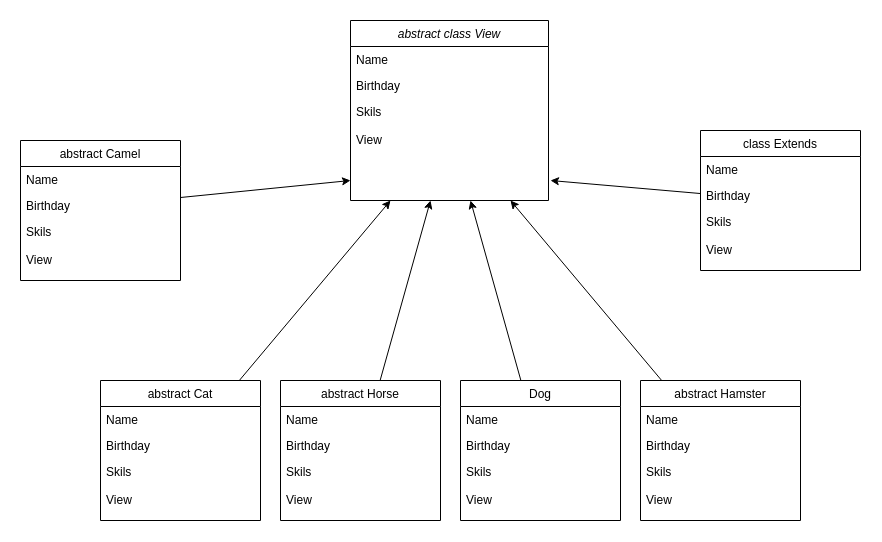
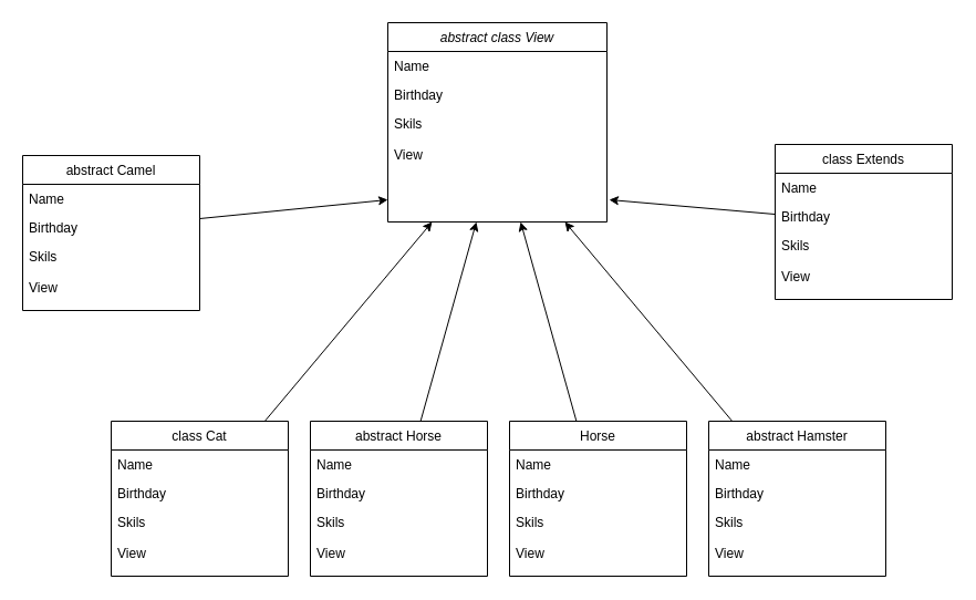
  <mxCell id="0" />
  <mxCell id="1" parent="0" />
  <mxCell id="2" value="abstract class View" style="swimlane;fontStyle=2;align=center;verticalAlign=top;childLayout=stackLayout;horizontal=1;startSize=26;horizontalStack=0;resizeParent=1;resizeLast=0;collapsible=1;marginBottom=0;rounded=0;shadow=0;strokeWidth=1;" parent="1" vertex="1"><mxGeometry x="350" y="20" width="198" height="180" as="geometry"><mxRectangle x="230" y="140" width="160" height="26" as="alternateBounds" /></mxGeometry></mxCell>
  <mxCell id="3" value="Name" style="text;align=left;verticalAlign=top;spacingLeft=4;spacingRight=4;overflow=hidden;rotatable=0;points=[[0,0.5],[1,0.5]];portConstraint=eastwest;" parent="2" vertex="1"><mxGeometry y="26" width="198" height="26" as="geometry" /></mxCell>
  <mxCell id="4" value="Birthday" style="text;align=left;verticalAlign=top;spacingLeft=4;spacingRight=4;overflow=hidden;rotatable=0;points=[[0,0.5],[1,0.5]];portConstraint=eastwest;rounded=0;shadow=0;html=0;" parent="2" vertex="1"><mxGeometry y="52" width="198" height="26" as="geometry" /></mxCell>
  <mxCell id="5" value="Skils&#10;&#10;View" style="text;align=left;verticalAlign=top;spacingLeft=4;spacingRight=4;overflow=hidden;rotatable=0;points=[[0,0.5],[1,0.5]];portConstraint=eastwest;rounded=0;shadow=0;html=0;" parent="2" vertex="1"><mxGeometry y="78" width="198" height="62" as="geometry" /></mxCell>
  <mxCell id="6" value="abstract Camel" style="swimlane;fontStyle=0;align=center;verticalAlign=top;childLayout=stackLayout;horizontal=1;startSize=26;horizontalStack=0;resizeParent=1;resizeLast=0;collapsible=1;marginBottom=0;rounded=0;shadow=0;strokeWidth=1;" parent="1" vertex="1"><mxGeometry x="20" y="140" width="160" height="140" as="geometry"><mxRectangle x="130" y="380" width="160" height="26" as="alternateBounds" /></mxGeometry></mxCell>
  <mxCell id="7" value="Name" style="text;align=left;verticalAlign=top;spacingLeft=4;spacingRight=4;overflow=hidden;rotatable=0;points=[[0,0.5],[1,0.5]];portConstraint=eastwest;" parent="6" vertex="1"><mxGeometry y="26" width="160" height="26" as="geometry" /></mxCell>
  <mxCell id="8" style="edgeStyle=none;rounded=0;orthogonalLoop=1;jettySize=auto;html=1;" edge="1" parent="6" source="9"><mxGeometry relative="1" as="geometry"><mxPoint x="330" y="40" as="targetPoint" /></mxGeometry></mxCell>
  <mxCell id="9" value="Birthday" style="text;align=left;verticalAlign=top;spacingLeft=4;spacingRight=4;overflow=hidden;rotatable=0;points=[[0,0.5],[1,0.5]];portConstraint=eastwest;rounded=0;shadow=0;html=0;" parent="6" vertex="1"><mxGeometry y="52" width="160" height="26" as="geometry" /></mxCell>
  <mxCell id="10" value="Skils&#10;&#10;View" style="text;align=left;verticalAlign=top;spacingLeft=4;spacingRight=4;overflow=hidden;rotatable=0;points=[[0,0.5],[1,0.5]];portConstraint=eastwest;fontStyle=0" parent="6" vertex="1"><mxGeometry y="78" width="160" height="54" as="geometry" /></mxCell>
  <mxCell id="11" style="edgeStyle=none;rounded=0;orthogonalLoop=1;jettySize=auto;html=1;" edge="1" parent="1" source="12"><mxGeometry relative="1" as="geometry"><mxPoint x="390" y="200" as="targetPoint" /></mxGeometry></mxCell>
- <mxCell id="12" value="abstract Cat" style="swimlane;fontStyle=0;align=center;verticalAlign=top;childLayout=stackLayout;horizontal=1;startSize=26;horizontalStack=0;resizeParent=1;resizeLast=0;collapsible=1;marginBottom=0;rounded=0;shadow=0;strokeWidth=1;" vertex="1" parent="1"><mxGeometry x="100" y="380" width="160" height="140" as="geometry"><mxRectangle x="130" y="380" width="160" height="26" as="alternateBounds" /></mxGeometry></mxCell>
+ <mxCell id="12" value="class Cat" style="swimlane;fontStyle=0;align=center;verticalAlign=top;childLayout=stackLayout;horizontal=1;startSize=26;horizontalStack=0;resizeParent=1;resizeLast=0;collapsible=1;marginBottom=0;rounded=0;shadow=0;strokeWidth=1;" vertex="1" parent="1"><mxGeometry x="100" y="380" width="160" height="140" as="geometry"><mxRectangle x="130" y="380" width="160" height="26" as="alternateBounds" /></mxGeometry></mxCell>
  <mxCell id="13" value="Name" style="text;align=left;verticalAlign=top;spacingLeft=4;spacingRight=4;overflow=hidden;rotatable=0;points=[[0,0.5],[1,0.5]];portConstraint=eastwest;" vertex="1" parent="12"><mxGeometry y="26" width="160" height="26" as="geometry" /></mxCell>
  <mxCell id="14" value="Birthday" style="text;align=left;verticalAlign=top;spacingLeft=4;spacingRight=4;overflow=hidden;rotatable=0;points=[[0,0.5],[1,0.5]];portConstraint=eastwest;rounded=0;shadow=0;html=0;" vertex="1" parent="12"><mxGeometry y="52" width="160" height="26" as="geometry" /></mxCell>
  <mxCell id="15" value="Skils&#10;&#10;View" style="text;align=left;verticalAlign=top;spacingLeft=4;spacingRight=4;overflow=hidden;rotatable=0;points=[[0,0.5],[1,0.5]];portConstraint=eastwest;fontStyle=0" vertex="1" parent="12"><mxGeometry y="78" width="160" height="54" as="geometry" /></mxCell>
  <mxCell id="16" style="edgeStyle=none;rounded=0;orthogonalLoop=1;jettySize=auto;html=1;" edge="1" parent="1" source="17"><mxGeometry relative="1" as="geometry"><mxPoint x="430" y="200" as="targetPoint" /></mxGeometry></mxCell>
  <mxCell id="17" value="abstract Horse" style="swimlane;fontStyle=0;align=center;verticalAlign=top;childLayout=stackLayout;horizontal=1;startSize=26;horizontalStack=0;resizeParent=1;resizeLast=0;collapsible=1;marginBottom=0;rounded=0;shadow=0;strokeWidth=1;" vertex="1" parent="1"><mxGeometry x="280" y="380" width="160" height="140" as="geometry"><mxRectangle x="130" y="380" width="160" height="26" as="alternateBounds" /></mxGeometry></mxCell>
  <mxCell id="18" value="Name" style="text;align=left;verticalAlign=top;spacingLeft=4;spacingRight=4;overflow=hidden;rotatable=0;points=[[0,0.5],[1,0.5]];portConstraint=eastwest;" vertex="1" parent="17"><mxGeometry y="26" width="160" height="26" as="geometry" /></mxCell>
  <mxCell id="19" value="Birthday" style="text;align=left;verticalAlign=top;spacingLeft=4;spacingRight=4;overflow=hidden;rotatable=0;points=[[0,0.5],[1,0.5]];portConstraint=eastwest;rounded=0;shadow=0;html=0;" vertex="1" parent="17"><mxGeometry y="52" width="160" height="26" as="geometry" /></mxCell>
  <mxCell id="20" value="Skils&#10;&#10;View" style="text;align=left;verticalAlign=top;spacingLeft=4;spacingRight=4;overflow=hidden;rotatable=0;points=[[0,0.5],[1,0.5]];portConstraint=eastwest;fontStyle=0" vertex="1" parent="17"><mxGeometry y="78" width="160" height="54" as="geometry" /></mxCell>
  <mxCell id="21" style="edgeStyle=none;rounded=0;orthogonalLoop=1;jettySize=auto;html=1;" edge="1" parent="1" source="22"><mxGeometry relative="1" as="geometry"><mxPoint x="470" y="200" as="targetPoint" /></mxGeometry></mxCell>
- <mxCell id="22" value="Dog" style="swimlane;fontStyle=0;align=center;verticalAlign=top;childLayout=stackLayout;horizontal=1;startSize=26;horizontalStack=0;resizeParent=1;resizeLast=0;collapsible=1;marginBottom=0;rounded=0;shadow=0;strokeWidth=1;" vertex="1" parent="1"><mxGeometry x="460" y="380" width="160" height="140" as="geometry"><mxRectangle x="130" y="380" width="160" height="26" as="alternateBounds" /></mxGeometry></mxCell>
+ <mxCell id="22" value="Horse" style="swimlane;fontStyle=0;align=center;verticalAlign=top;childLayout=stackLayout;horizontal=1;startSize=26;horizontalStack=0;resizeParent=1;resizeLast=0;collapsible=1;marginBottom=0;rounded=0;shadow=0;strokeWidth=1;" vertex="1" parent="1"><mxGeometry x="460" y="380" width="160" height="140" as="geometry"><mxRectangle x="130" y="380" width="160" height="26" as="alternateBounds" /></mxGeometry></mxCell>
  <mxCell id="23" value="Name" style="text;align=left;verticalAlign=top;spacingLeft=4;spacingRight=4;overflow=hidden;rotatable=0;points=[[0,0.5],[1,0.5]];portConstraint=eastwest;" vertex="1" parent="22"><mxGeometry y="26" width="160" height="26" as="geometry" /></mxCell>
  <mxCell id="24" value="Birthday" style="text;align=left;verticalAlign=top;spacingLeft=4;spacingRight=4;overflow=hidden;rotatable=0;points=[[0,0.5],[1,0.5]];portConstraint=eastwest;rounded=0;shadow=0;html=0;" vertex="1" parent="22"><mxGeometry y="52" width="160" height="26" as="geometry" /></mxCell>
  <mxCell id="25" value="Skils&#10;&#10;View" style="text;align=left;verticalAlign=top;spacingLeft=4;spacingRight=4;overflow=hidden;rotatable=0;points=[[0,0.5],[1,0.5]];portConstraint=eastwest;fontStyle=0" vertex="1" parent="22"><mxGeometry y="78" width="160" height="54" as="geometry" /></mxCell>
  <mxCell id="26" style="edgeStyle=none;rounded=0;orthogonalLoop=1;jettySize=auto;html=1;" edge="1" parent="1" source="27"><mxGeometry relative="1" as="geometry"><mxPoint x="550" y="180" as="targetPoint" /></mxGeometry></mxCell>
  <mxCell id="27" value="class Extends" style="swimlane;fontStyle=0;align=center;verticalAlign=top;childLayout=stackLayout;horizontal=1;startSize=26;horizontalStack=0;resizeParent=1;resizeLast=0;collapsible=1;marginBottom=0;rounded=0;shadow=0;strokeWidth=1;" vertex="1" parent="1"><mxGeometry x="700" y="130" width="160" height="140" as="geometry"><mxRectangle x="130" y="380" width="160" height="26" as="alternateBounds" /></mxGeometry></mxCell>
  <mxCell id="28" value="Name" style="text;align=left;verticalAlign=top;spacingLeft=4;spacingRight=4;overflow=hidden;rotatable=0;points=[[0,0.5],[1,0.5]];portConstraint=eastwest;" vertex="1" parent="27"><mxGeometry y="26" width="160" height="26" as="geometry" /></mxCell>
  <mxCell id="29" value="Birthday" style="text;align=left;verticalAlign=top;spacingLeft=4;spacingRight=4;overflow=hidden;rotatable=0;points=[[0,0.5],[1,0.5]];portConstraint=eastwest;rounded=0;shadow=0;html=0;" vertex="1" parent="27"><mxGeometry y="52" width="160" height="26" as="geometry" /></mxCell>
  <mxCell id="30" value="Skils&#10;&#10;View" style="text;align=left;verticalAlign=top;spacingLeft=4;spacingRight=4;overflow=hidden;rotatable=0;points=[[0,0.5],[1,0.5]];portConstraint=eastwest;fontStyle=0" vertex="1" parent="27"><mxGeometry y="78" width="160" height="54" as="geometry" /></mxCell>
  <mxCell id="31" style="edgeStyle=none;rounded=0;orthogonalLoop=1;jettySize=auto;html=1;" edge="1" parent="1" source="32"><mxGeometry relative="1" as="geometry"><mxPoint x="510" y="200" as="targetPoint" /></mxGeometry></mxCell>
  <mxCell id="32" value="abstract Hamster" style="swimlane;fontStyle=0;align=center;verticalAlign=top;childLayout=stackLayout;horizontal=1;startSize=26;horizontalStack=0;resizeParent=1;resizeLast=0;collapsible=1;marginBottom=0;rounded=0;shadow=0;strokeWidth=1;" vertex="1" parent="1"><mxGeometry x="640" y="380" width="160" height="140" as="geometry"><mxRectangle x="130" y="380" width="160" height="26" as="alternateBounds" /></mxGeometry></mxCell>
  <mxCell id="33" value="Name" style="text;align=left;verticalAlign=top;spacingLeft=4;spacingRight=4;overflow=hidden;rotatable=0;points=[[0,0.5],[1,0.5]];portConstraint=eastwest;" vertex="1" parent="32"><mxGeometry y="26" width="160" height="26" as="geometry" /></mxCell>
  <mxCell id="34" value="Birthday" style="text;align=left;verticalAlign=top;spacingLeft=4;spacingRight=4;overflow=hidden;rotatable=0;points=[[0,0.5],[1,0.5]];portConstraint=eastwest;rounded=0;shadow=0;html=0;" vertex="1" parent="32"><mxGeometry y="52" width="160" height="26" as="geometry" /></mxCell>
  <mxCell id="35" value="Skils&#10;&#10;View" style="text;align=left;verticalAlign=top;spacingLeft=4;spacingRight=4;overflow=hidden;rotatable=0;points=[[0,0.5],[1,0.5]];portConstraint=eastwest;fontStyle=0" vertex="1" parent="32"><mxGeometry y="78" width="160" height="54" as="geometry" /></mxCell>
